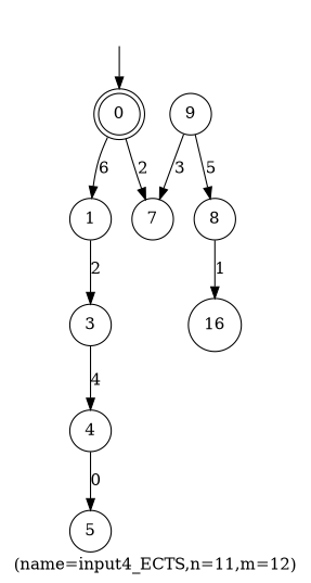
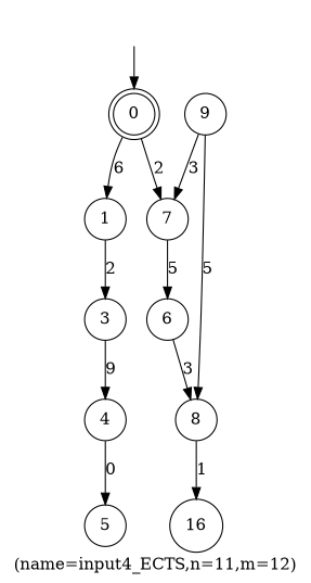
  digraph {
    label="(name=input4_ECTS,n=11,m=12)"
    node [shape=circle]
    _nil [style=invis shape=""]
    0 [shape=doublecircle]
    1
    7
    3
+   6
    4
    5
    n9 [label=16]
    8
    9
    _nil -> 0
    0 -> 1 [label=6]
    0 -> 7 [label=2]
    1 -> 3 [label=2]
-   3 -> 4 [label=4]
+   7 -> 6 [label=5]
+   3 -> 4 [label=9]
+   6 -> 8 [label=3]
    4 -> 5 [label=0]
    8 -> n9 [label=1]
    9 -> 7 [label=3]
    9 -> 8 [label=5]
  }
